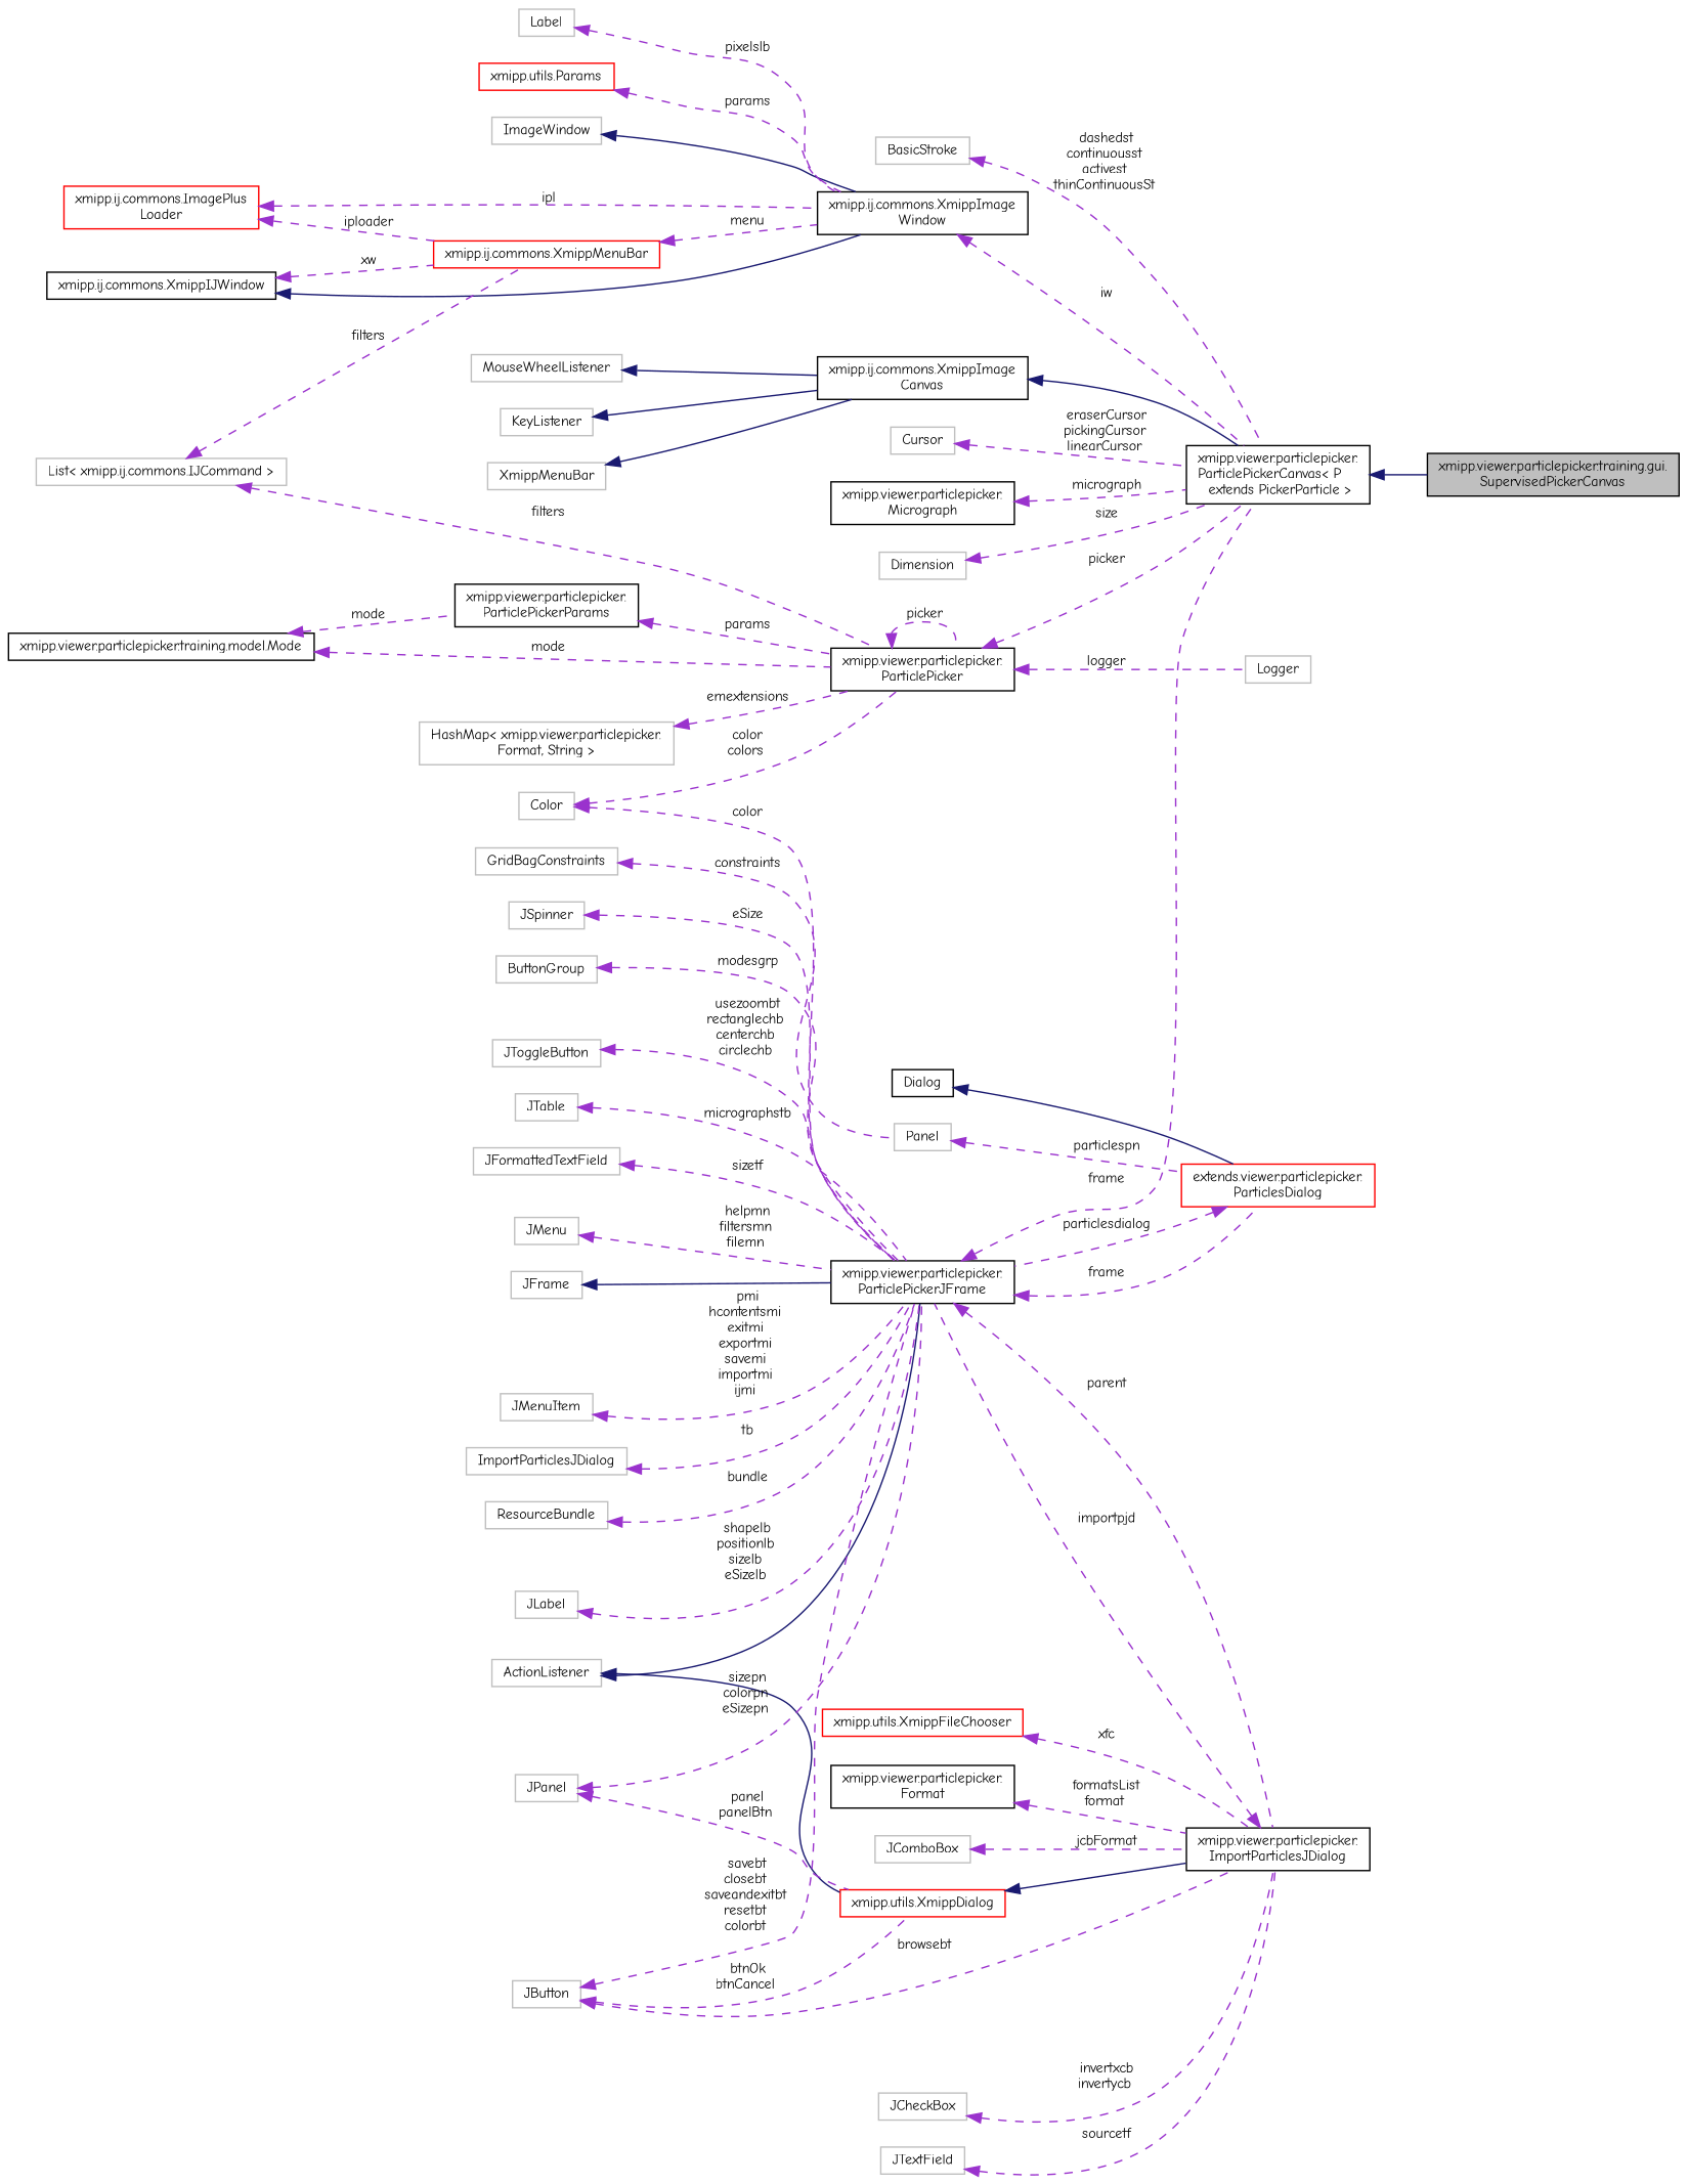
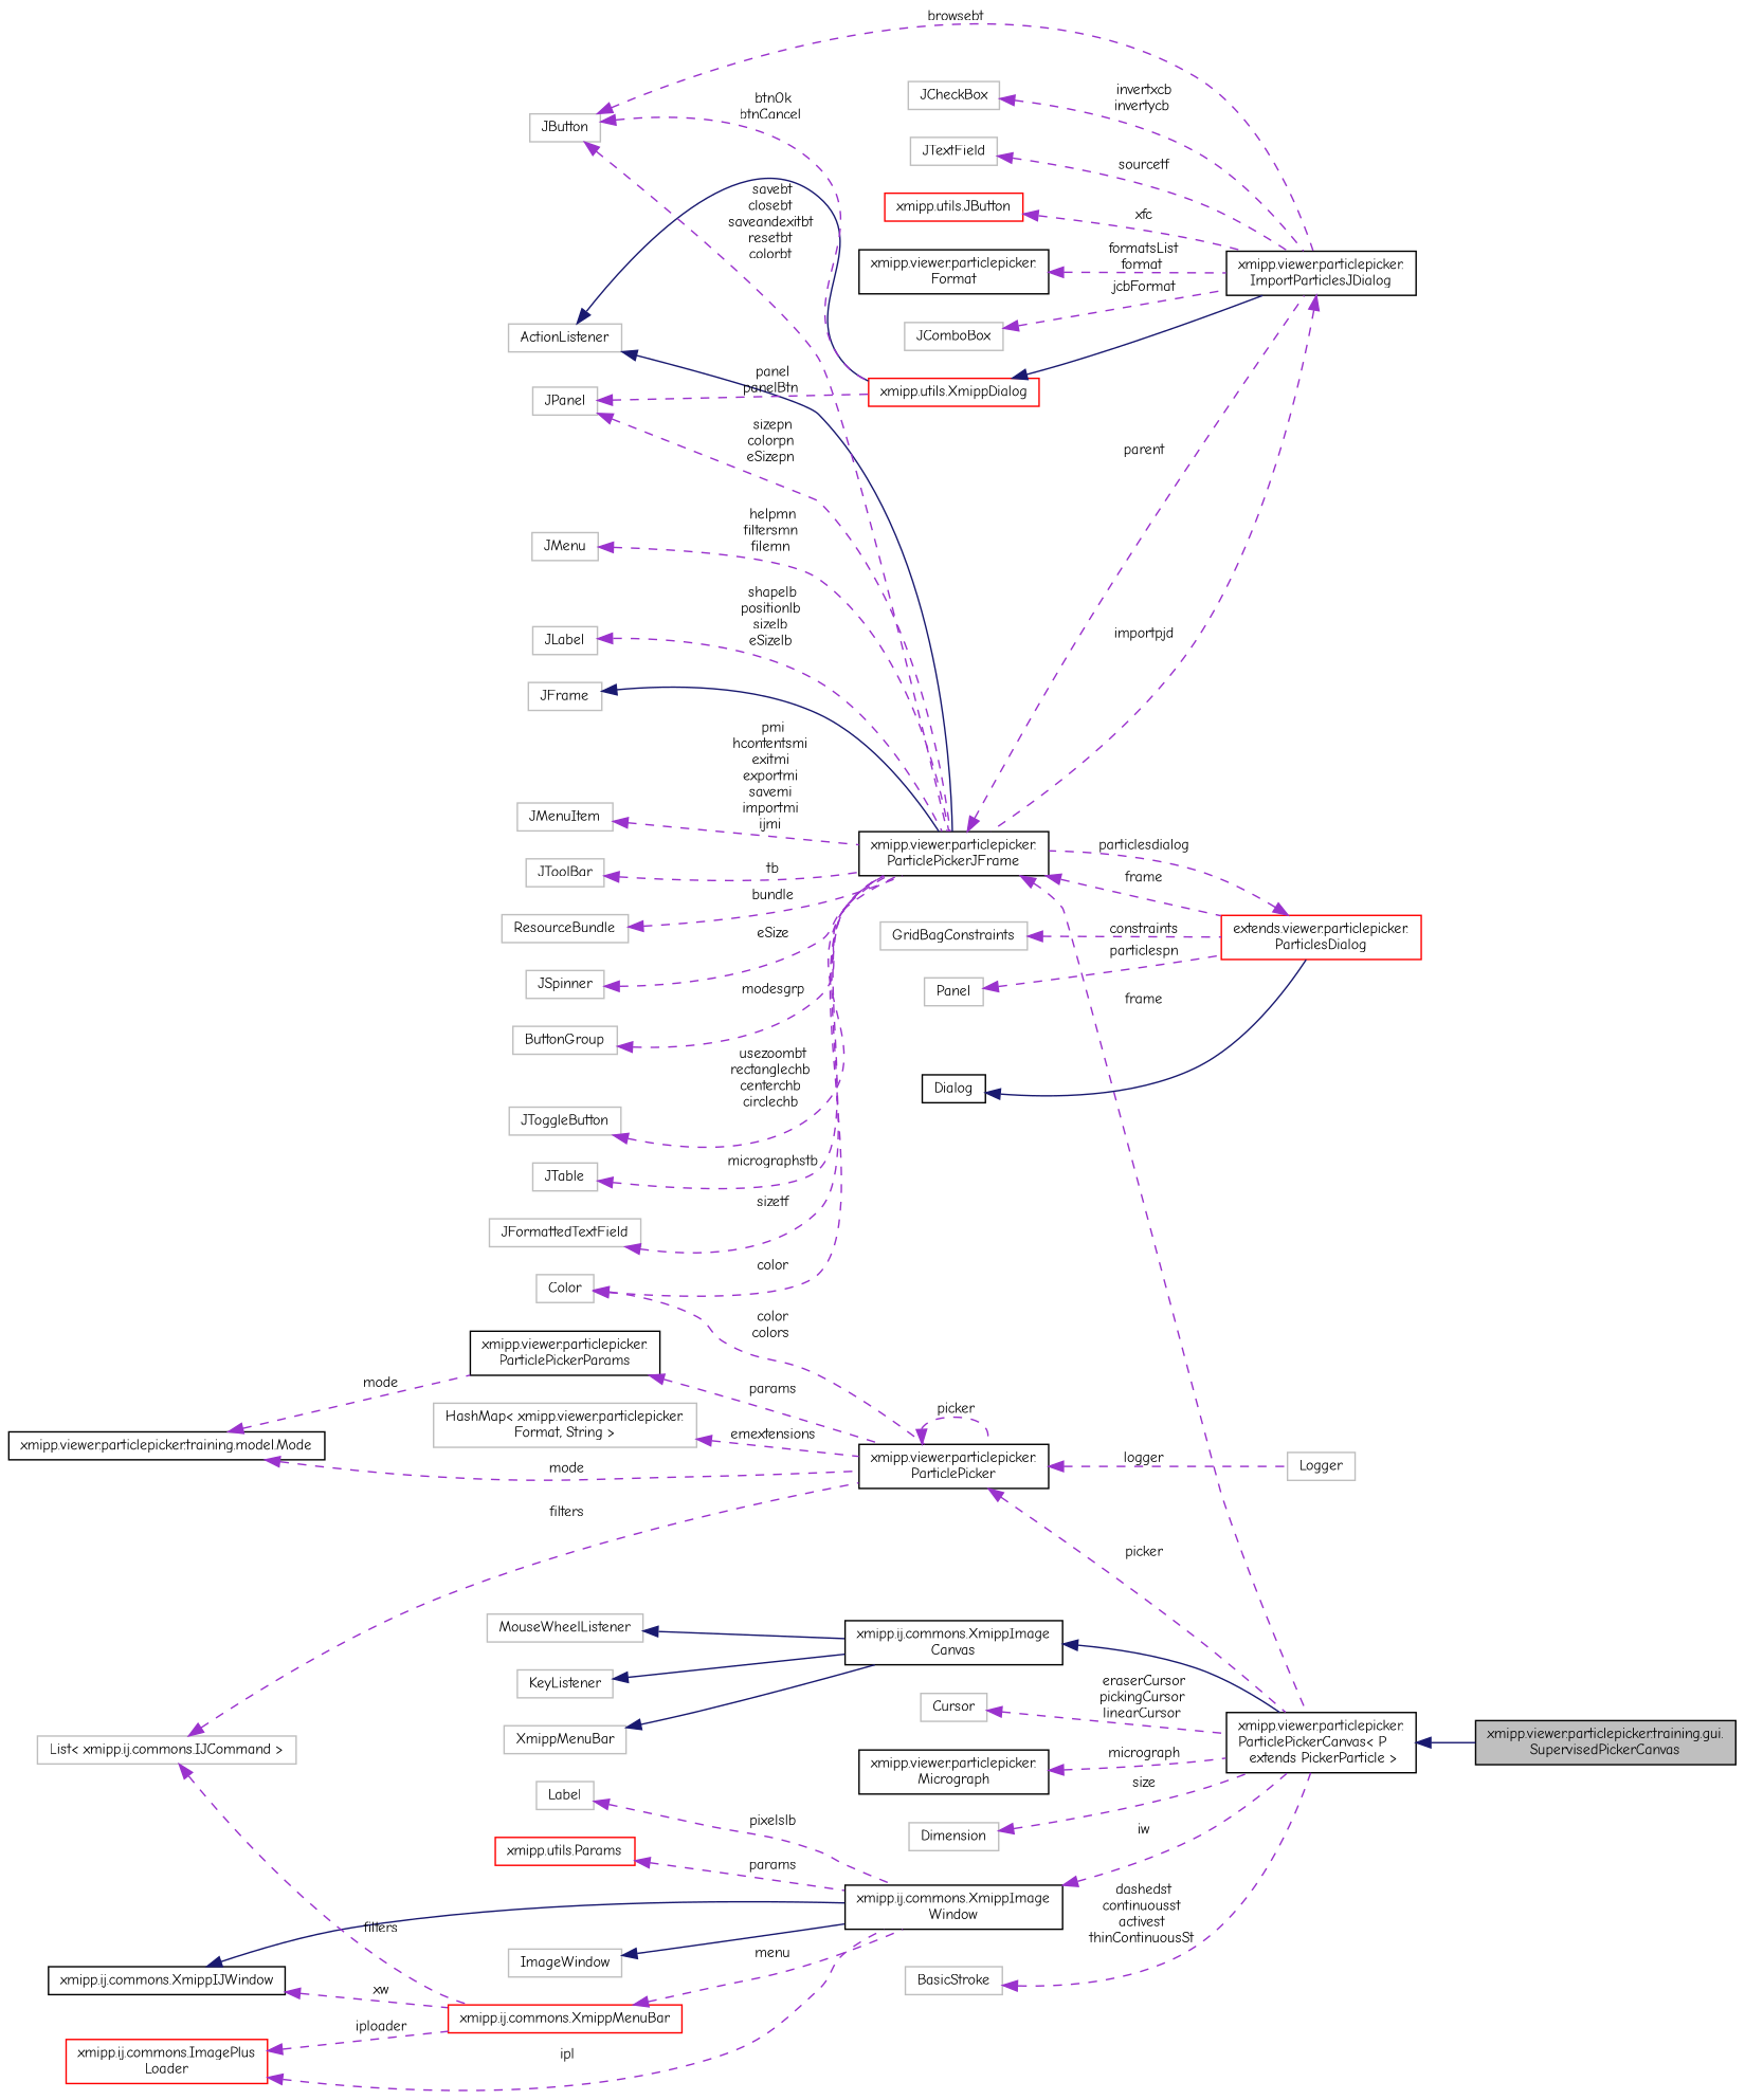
  digraph {
    fontname="Comic Neue"
    rankdir=LR
    node [color=grey75 fillcolor=white fontname="Comic Neue" fontsize=10 shape=record style=filled]
    edge [color=darkorchid3 dir=back fontname="Comic Neue" fontsize=10 labelfontname=Helvetica labelfontsize=10 style=dashed]
    n1 [color=black fillcolor=grey75 fontcolor=black height=0.2 label="xmipp.viewer.particlepicker.training.gui.\lSupervisedPickerCanvas" width=0.4]
    n2 [color=black height=0.2 label="xmipp.viewer.particlepicker.\lParticlePickerCanvas\< P\l extends PickerParticle \>" width=0.4]
    n3 [color=black height=0.2 label="xmipp.ij.commons.XmippImage\lCanvas" width=0.4]
    n4 [height=0.2 label=XmippMenuBar width=0.4]
    n5 [height=0.2 label=MouseWheelListener width=0.4]
    n6 [height=0.2 label=KeyListener width=0.4]
    n7 [height=0.2 label=Cursor width=0.4]
    n8 [color=black height=0.2 label="xmipp.viewer.particlepicker.\lParticlePickerJFrame" width=0.4]
    n9 [color=black height=0.2 label="xmipp.viewer.particlepicker.\lImportParticlesJDialog" width=0.4]
    n10 [color=red height=0.2 label="extends.viewer.particlepicker.\lParticlesDialog" width=0.4]
    n11 [height=0.2 label=JFrame width=0.4]
    n12 [height=0.2 label=ActionListener width=0.4]
    n13 [color=red height=0.2 label="xmipp.utils.XmippDialog" width=0.4]
    n14 [height=0.2 label=JMenuItem width=0.4]
-   n15 [height=0.2 label=ImportParticlesJDialog width=0.4]
+   n15 [height=0.2 label=JToolBar width=0.4]
    n16 [height=0.2 label=JButton width=0.4]
    n17 [height=0.2 label=ResourceBundle width=0.4]
    n18 [height=0.2 label=Color width=0.4]
    n19 [color=black height=0.2 label="xmipp.viewer.particlepicker.\lParticlePicker" width=0.4]
    n20 [height=0.2 label=Logger width=0.4]
    n21 [height=0.2 label=JSpinner width=0.4]
    n22 [height=0.2 label=ButtonGroup width=0.4]
    n23 [height=0.2 label=JToggleButton width=0.4]
    n24 [height=0.2 label=JTable width=0.4]
    n25 [height=0.2 label=JPanel width=0.4]
    n26 [height=0.2 label=JCheckBox width=0.4]
    n27 [height=0.2 label=JTextField width=0.4]
-   n28 [color=red height=0.2 label="xmipp.utils.XmippFileChooser" width=0.4]
+   n28 [color=red height=0.2 label="xmipp.utils.JButton" width=0.4]
    n29 [color=black height=0.2 label="xmipp.viewer.particlepicker.\lFormat" width=0.4]
    n30 [height=0.2 label=JComboBox width=0.4]
    n31 [height=0.2 label=JFormattedTextField width=0.4]
    n32 [height=0.2 label=JMenu width=0.4]
    n33 [height=0.2 label=JLabel width=0.4]
    n34 [color=black height=0.2 label=Dialog width=0.4]
    n35 [height=0.2 label=GridBagConstraints width=0.4]
    n36 [height=0.2 label=Panel width=0.4]
    n37 [color=black height=0.2 label="xmipp.viewer.particlepicker.\lMicrograph" width=0.4]
    n38 [color=black height=0.2 label="xmipp.ij.commons.XmippImage\lWindow" width=0.4]
    n39 [height=0.2 label=ImageWindow width=0.4]
    n40 [color=black height=0.2 label="xmipp.ij.commons.XmippIJWindow" width=0.4]
    n41 [color=red height=0.2 label="xmipp.ij.commons.XmippMenuBar" width=0.4]
    n42 [height=0.2 label="List\< xmipp.ij.commons.IJCommand \>" width=0.4]
    n43 [color=red height=0.2 label="xmipp.ij.commons.ImagePlus\lLoader" width=0.4]
    n44 [height=0.2 label=Label width=0.4]
    n45 [color=red height=0.2 label="xmipp.utils.Params" width=0.4]
    n46 [height=0.2 label="HashMap\< xmipp.viewer.particlepicker.\lFormat, String \>" width=0.4]
    n47 [color=black height=0.2 label="xmipp.viewer.particlepicker.training.model.Mode" width=0.4]
    n48 [color=black height=0.2 label="xmipp.viewer.particlepicker.\lParticlePickerParams" width=0.4]
    n49 [height=0.2 label=Dimension width=0.4]
    n50 [height=0.2 label=BasicStroke width=0.4]
    n2 -> n1 [color=midnightblue style=solid]
    n3 -> n2 [color=midnightblue style=solid]
    n4 -> n3 [color=midnightblue style=solid]
    n5 -> n3 [color=midnightblue style=solid]
    n6 -> n3 [color=midnightblue style=solid]
    n7 -> n2 [label=" eraserCursor\npickingCursor\nlinearCursor"]
    n8 -> n2 [label=" frame"]
    n8 -> n9 [label=" parent"]
    n8 -> n10 [label=" frame"]
    n9 -> n8 [label=" importpjd"]
    n10 -> n8 [label=" particlesdialog"]
    n11 -> n8 [color=midnightblue style=solid]
    n12 -> n8 [color=midnightblue style=solid]
    n12 -> n13 [color=midnightblue style=solid]
    n13 -> n9 [color=midnightblue style=solid]
    n14 -> n8 [label=" pmi\nhcontentsmi\nexitmi\nexportmi\nsavemi\nimportmi\nijmi"]
    n15 -> n8 [label=" tb"]
    n16 -> n8 [label=" savebt\nclosebt\nsaveandexitbt\nresetbt\ncolorbt"]
    n16 -> n9 [label=" browsebt"]
    n16 -> n13 [label=" btnOk\nbtnCancel"]
    n17 -> n8 [label=" bundle"]
    n18 -> n8 [label=" color"]
    n18 -> n19 [label=" color\ncolors"]
    n19 -> n2 [label=" picker"]
    n19 -> n19 [label=" picker"]
    n19 -> n20 [label=" logger"]
    n21 -> n8 [label=" eSize"]
    n22 -> n8 [label=" modesgrp"]
    n23 -> n8 [label=" usezoombt\nrectanglechb\ncenterchb\ncirclechb"]
    n24 -> n8 [label=" micrographstb"]
    n25 -> n8 [label=" sizepn\ncolorpn\neSizepn"]
    n25 -> n13 [label=" panel\npanelBtn"]
    n26 -> n9 [label=" invertxcb\ninvertycb"]
    n27 -> n9 [label=" sourcetf"]
    n28 -> n9 [label=" xfc"]
    n29 -> n9 [label=" formatsList\nformat"]
    n30 -> n9 [label=" jcbFormat"]
    n31 -> n8 [label=" sizetf"]
    n32 -> n8 [label=" helpmn\nfiltersmn\nfilemn"]
    n33 -> n8 [label=" shapelb\npositionlb\nsizelb\neSizelb"]
    n34 -> n10 [color=midnightblue style=solid]
-   n35 -> n36 [label=" constraints"]
+   n35 -> n10 [label=" constraints"]
    n36 -> n10 [label=" particlespn"]
    n37 -> n2 [label=" micrograph"]
    n38 -> n2 [label=" iw"]
    n39 -> n38 [color=midnightblue style=solid]
    n40 -> n38 [color=midnightblue style=solid]
    n40 -> n41 [label=" xw"]
    n41 -> n38 [label=" menu"]
    n42 -> n19 [label=" filters"]
    n42 -> n41 [label=" filters"]
    n43 -> n38 [label=" ipl"]
    n43 -> n41 [label=" iploader"]
    n44 -> n38 [label=" pixelslb"]
    n45 -> n38 [label=" params"]
    n46 -> n19 [label=" emextensions"]
    n47 -> n19 [label=" mode"]
    n47 -> n48 [label=" mode"]
    n48 -> n19 [label=" params"]
    n49 -> n2 [label=" size"]
    n50 -> n2 [label=" dashedst\ncontinuousst\nactivest\nthinContinuousSt"]
  }
